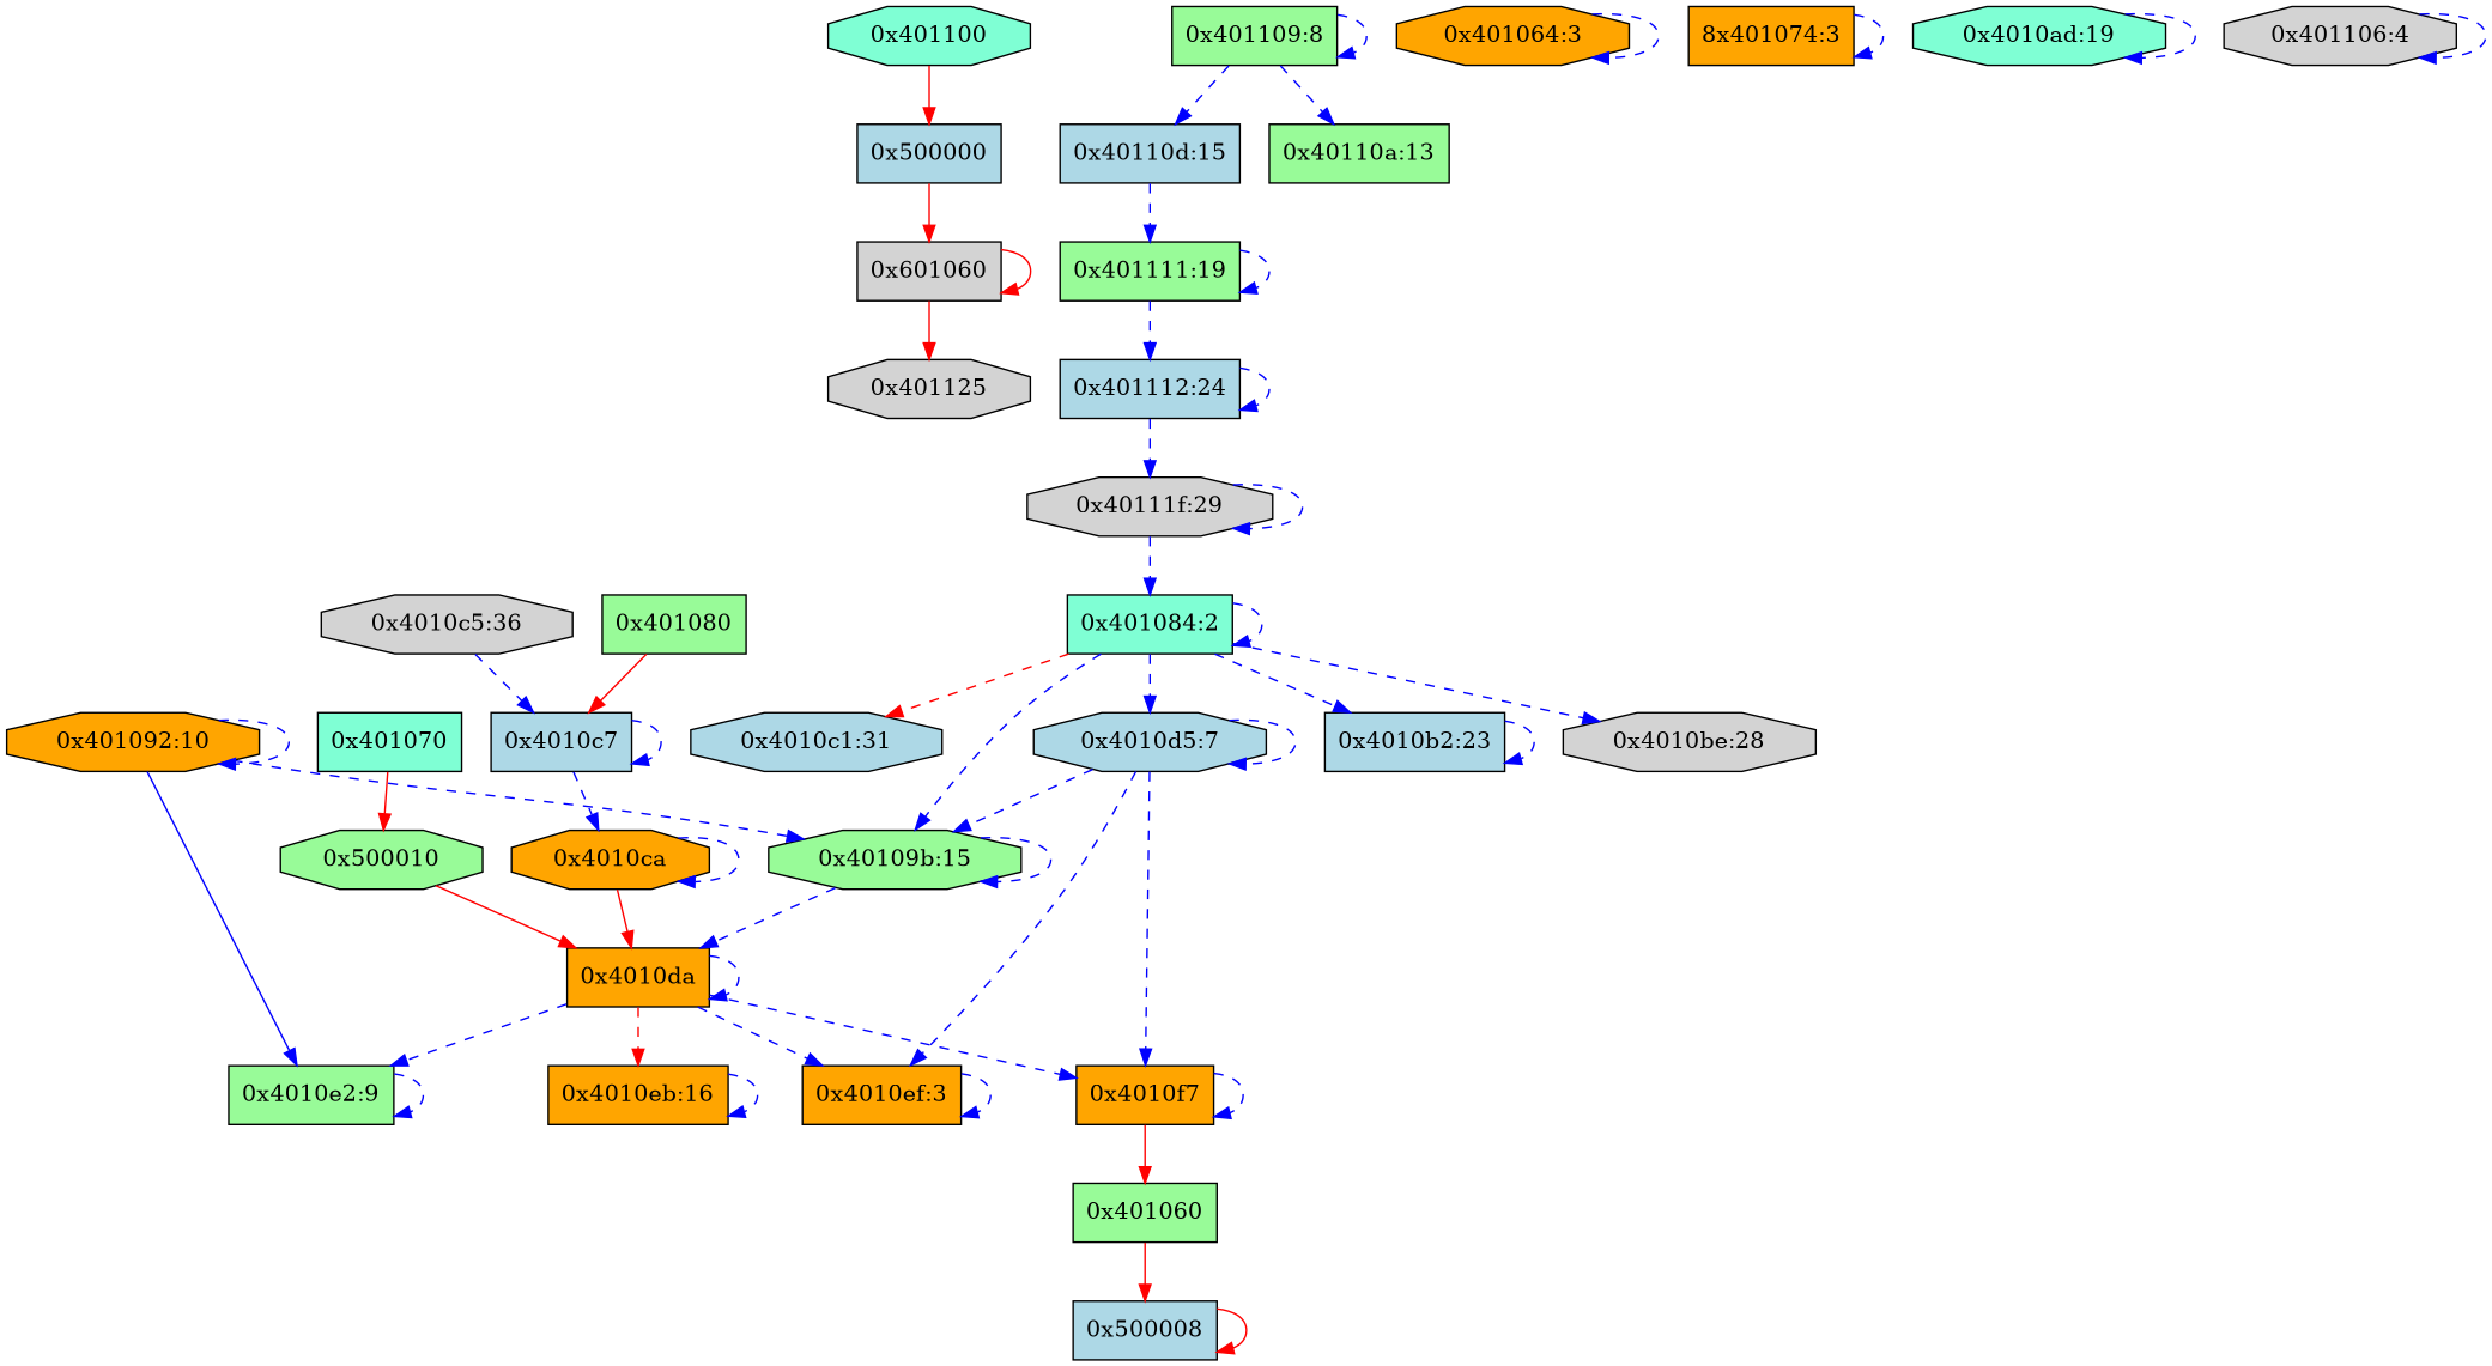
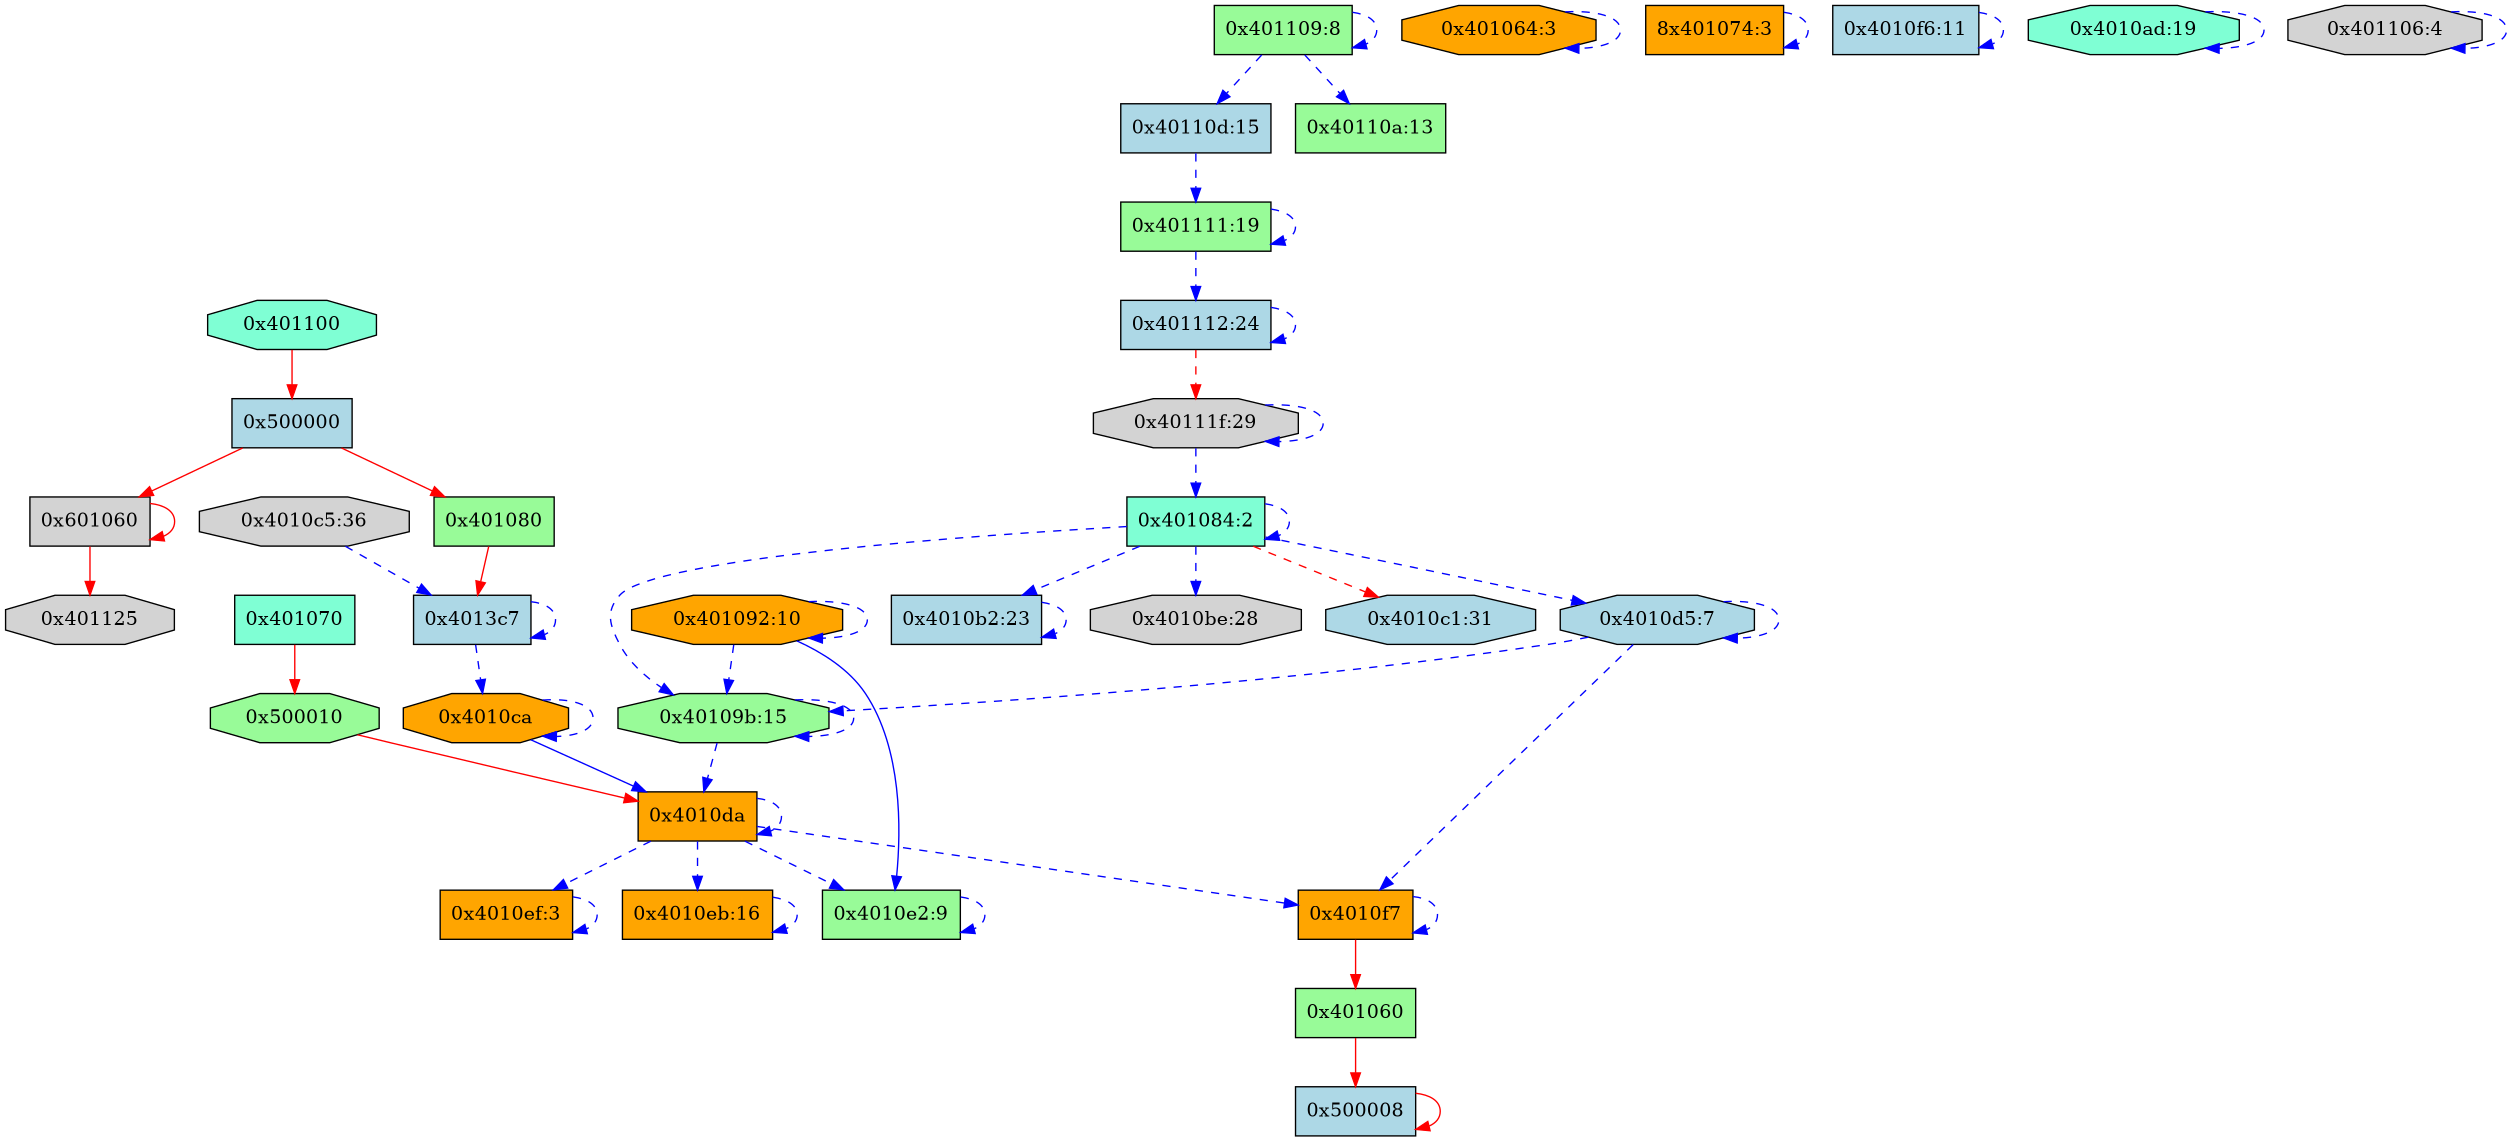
  digraph {
    node [fillcolor=lightblue shape=box style=filled]
    edge [color=blue style=dashed type=data]
    n1 [fillcolor=aquamarine label="0x401100" shape=octagon]
    n2 [label="0x500000"]
    n3 [fillcolor=palegreen label="0x401080"]
    n4 [fillcolor=lightgrey label="0x601060"]
-   n5 [label="0x4010c7"]
+   n5 [label="0x4013c7"]
    n6 [fillcolor=lightgrey label="0x401125" shape=octagon]
    n7 [fillcolor=orange label="0x4010ca" shape=octagon]
    n8 [fillcolor=orange label="0x4010da"]
    n9 [fillcolor=aquamarine label="0x401070"]
    n10 [fillcolor=palegreen label="0x500010" shape=octagon]
    n11 [fillcolor=orange label="0x4010f7"]
    n12 [fillcolor=orange label="0x4010ef:3"]
    n13 [fillcolor=palegreen label="0x4010e2:9"]
    n14 [fillcolor=orange label="0x4010eb:16"]
    n15 [fillcolor=palegreen label="0x401060"]
    n16 [label="0x500008"]
    n17 [fillcolor=orange label="0x401064:3" shape=octagon]
    n18 [fillcolor=orange label="8x401074:3"]
+   n19 [label="0x4010f6:11"]
    n20 [fillcolor=aquamarine label="0x401084:2"]
    n21 [fillcolor=palegreen label="0x40109b:15" shape=octagon]
    n22 [label="0x4010b2:23"]
    n23 [fillcolor=lightgrey label="0x4010be:28" shape=octagon]
    n24 [label="0x4010c1:31" shape=octagon]
    n25 [label="0x4010d5:7" shape=octagon]
    n26 [fillcolor=aquamarine label="0x4010ad:19" shape=octagon]
    n27 [fillcolor=orange label="0x401092:10" shape=octagon]
    n28 [fillcolor=lightgrey label="0x4010c5:36" shape=octagon]
    n29 [fillcolor=lightgrey label="0x401106:4" shape=octagon]
    n30 [fillcolor=palegreen label="0x401109:8"]
    n31 [fillcolor=palegreen label="0x40110a:13"]
    n32 [label="0x40110d:15"]
    n33 [fillcolor=palegreen label="0x401111:19"]
    n34 [label="0x401112:24"]
    n35 [fillcolor=lightgrey label="0x40111f:29" shape=octagon]
    n1 -> n2 [color=red style=solid type=control]
+   n2 -> n3 [color=red style=solid type=control]
    n2 -> n4 [color=red style=solid type=control]
    n3 -> n5 [color=red style=solid type=control]
    n4 -> n4 [color=red style=solid type=control]
    n4 -> n6 [color=red style=solid type=control]
    n5 -> n5
    n5 -> n7
    n7 -> n7
-   n7 -> n8 [color=red style=solid type=control]
+   n7 -> n8 [style=solid type=control]
    n8 -> n8
    n8 -> n11
    n8 -> n12
    n8 -> n13
-   n8 -> n14 [color=red]
+   n8 -> n14
    n9 -> n10 [color=red style=solid type=control]
    n10 -> n8 [color=red style=solid type=control]
    n11 -> n11
    n11 -> n15 [color=red style=solid type=control]
    n12 -> n12
    n13 -> n13
    n14 -> n14
    n15 -> n16 [color=red style=solid type=control]
    n16 -> n16 [color=red style=solid type=control]
    n17 -> n17
    n18 -> n18
+   n19 -> n19
    n20 -> n20
    n20 -> n21
    n20 -> n22
    n20 -> n23
    n20 -> n24 [color=red]
    n20 -> n25
    n21 -> n8
    n21 -> n21
    n22 -> n22
    n25 -> n11
-   n25 -> n12
    n25 -> n21
    n25 -> n25
    n26 -> n26
    n27 -> n13 [style=solid]
    n27 -> n21
    n27 -> n27
    n28 -> n5
    n29 -> n29
    n30 -> n30
    n30 -> n31
    n30 -> n32
    n32 -> n33
    n33 -> n33
    n33 -> n34
    n34 -> n34
-   n34 -> n35
+   n34 -> n35 [color=red]
    n35 -> n20
    n35 -> n35
  }
